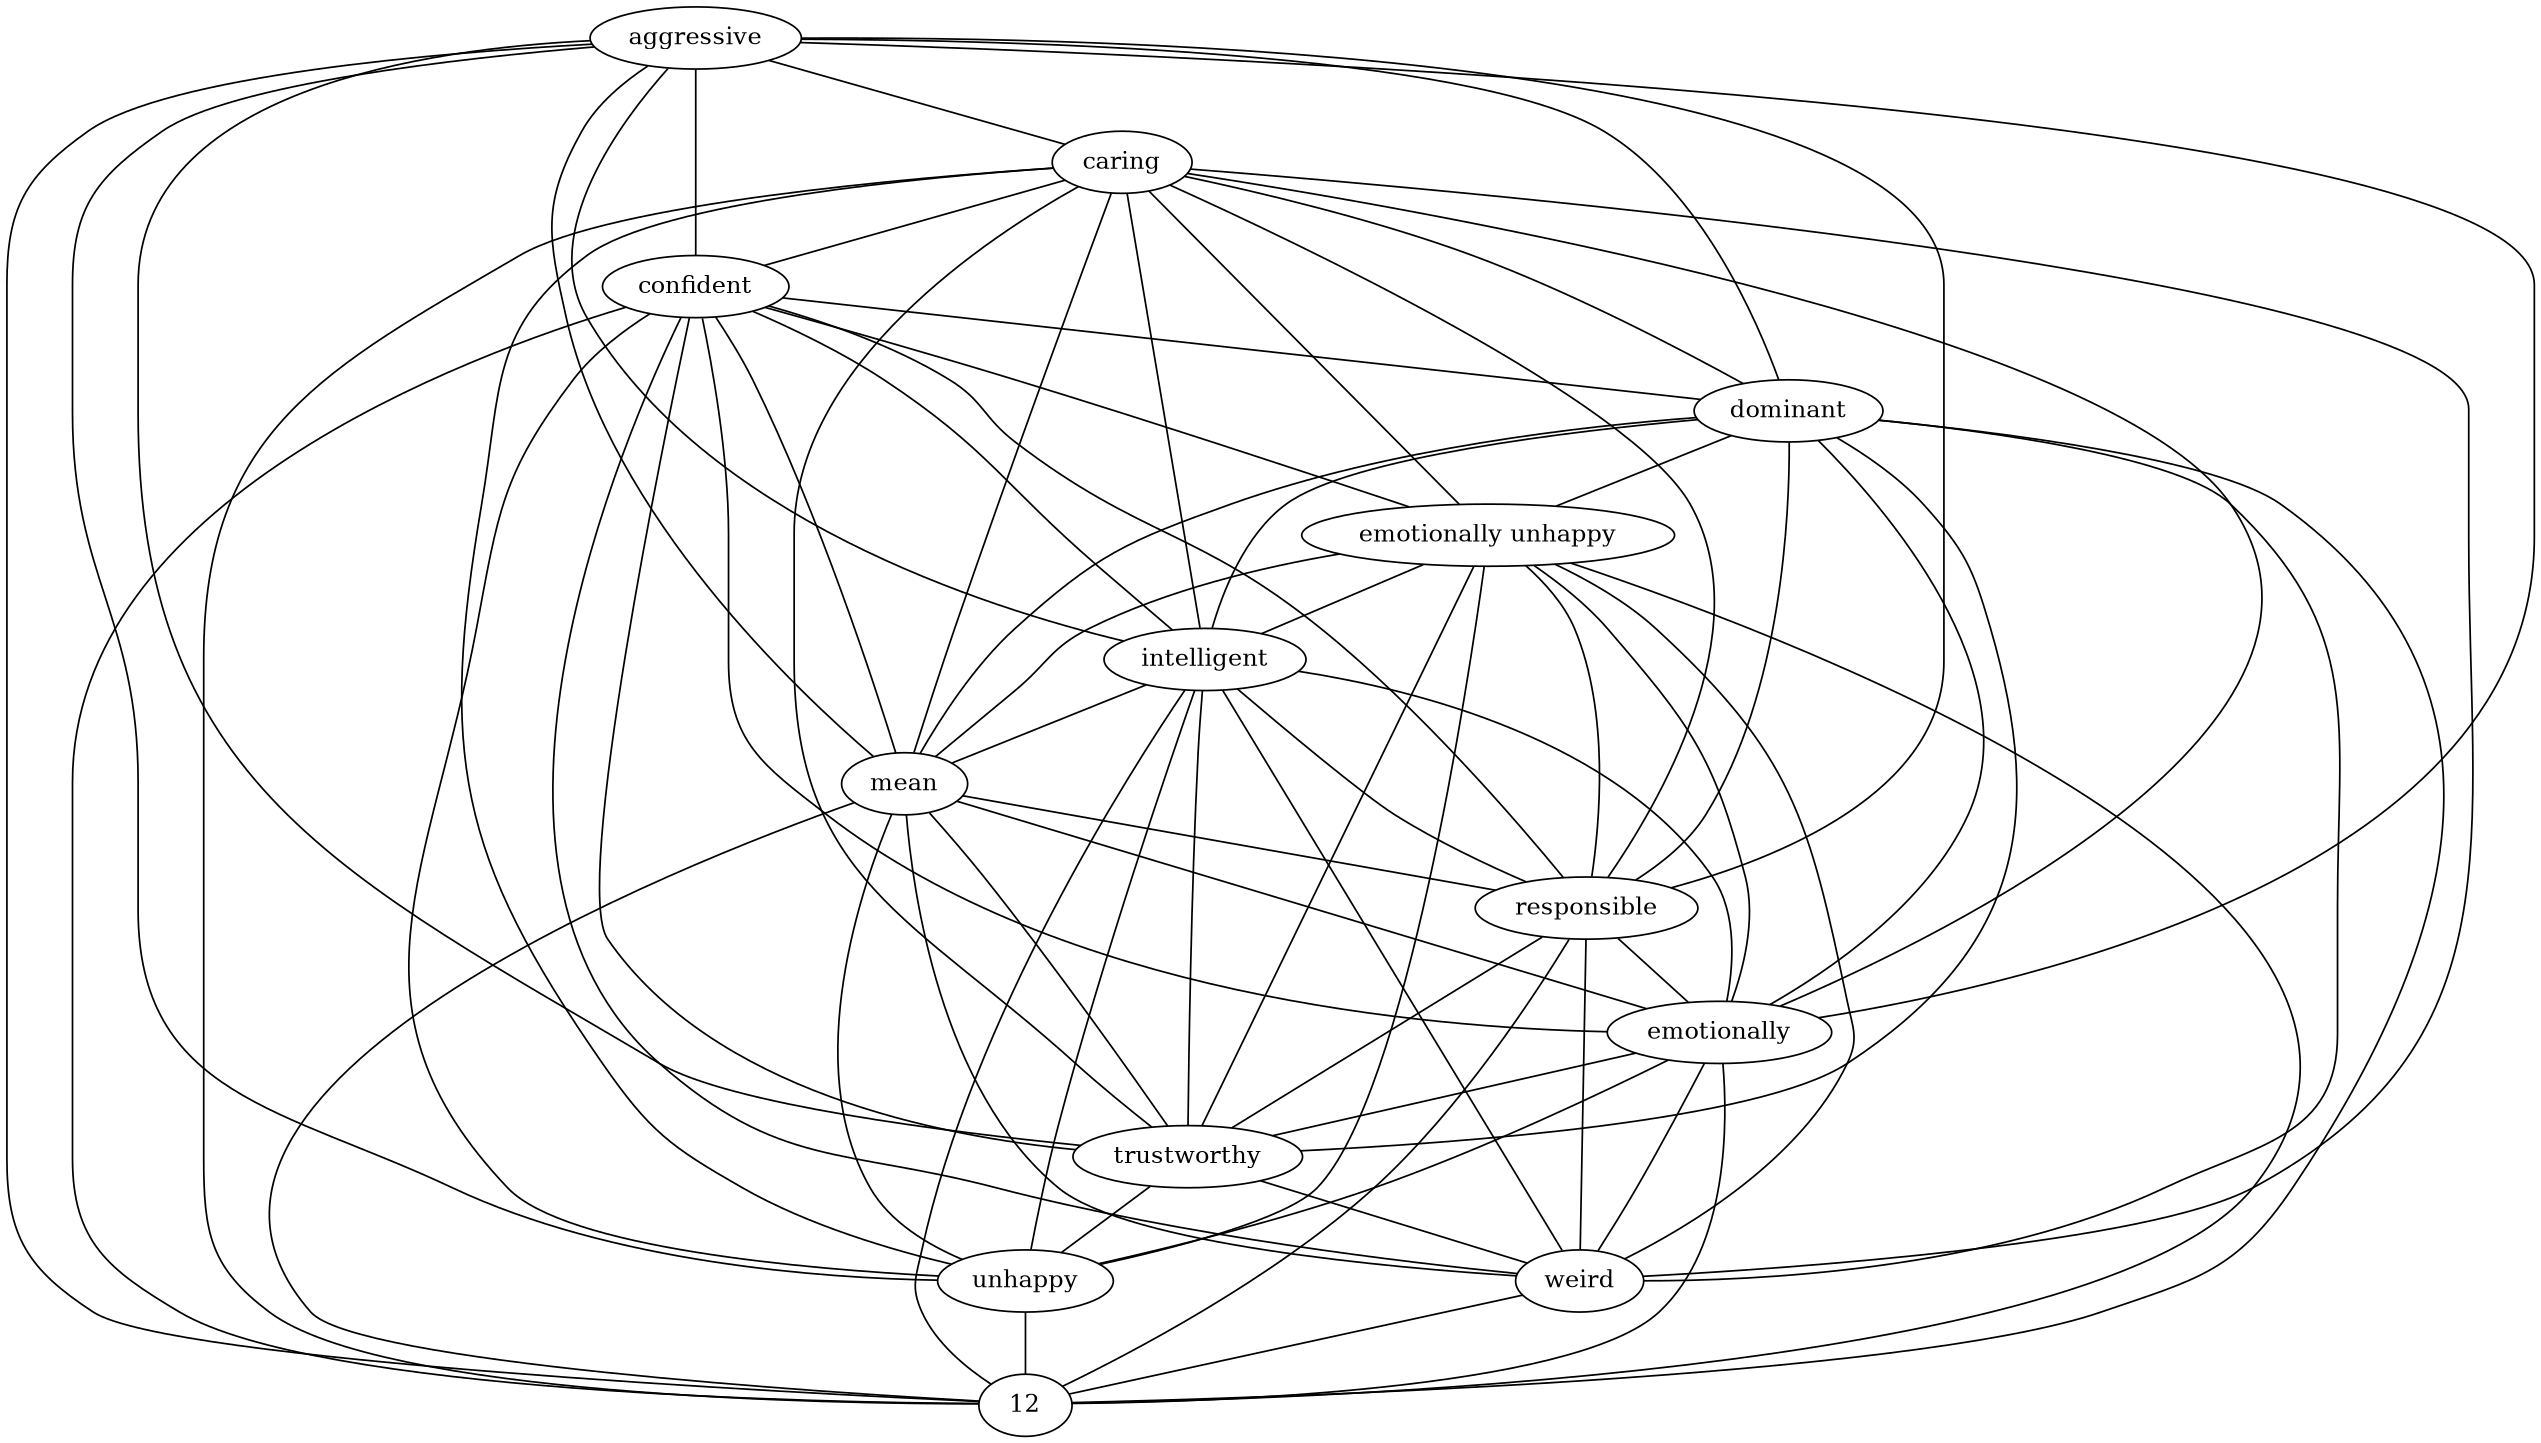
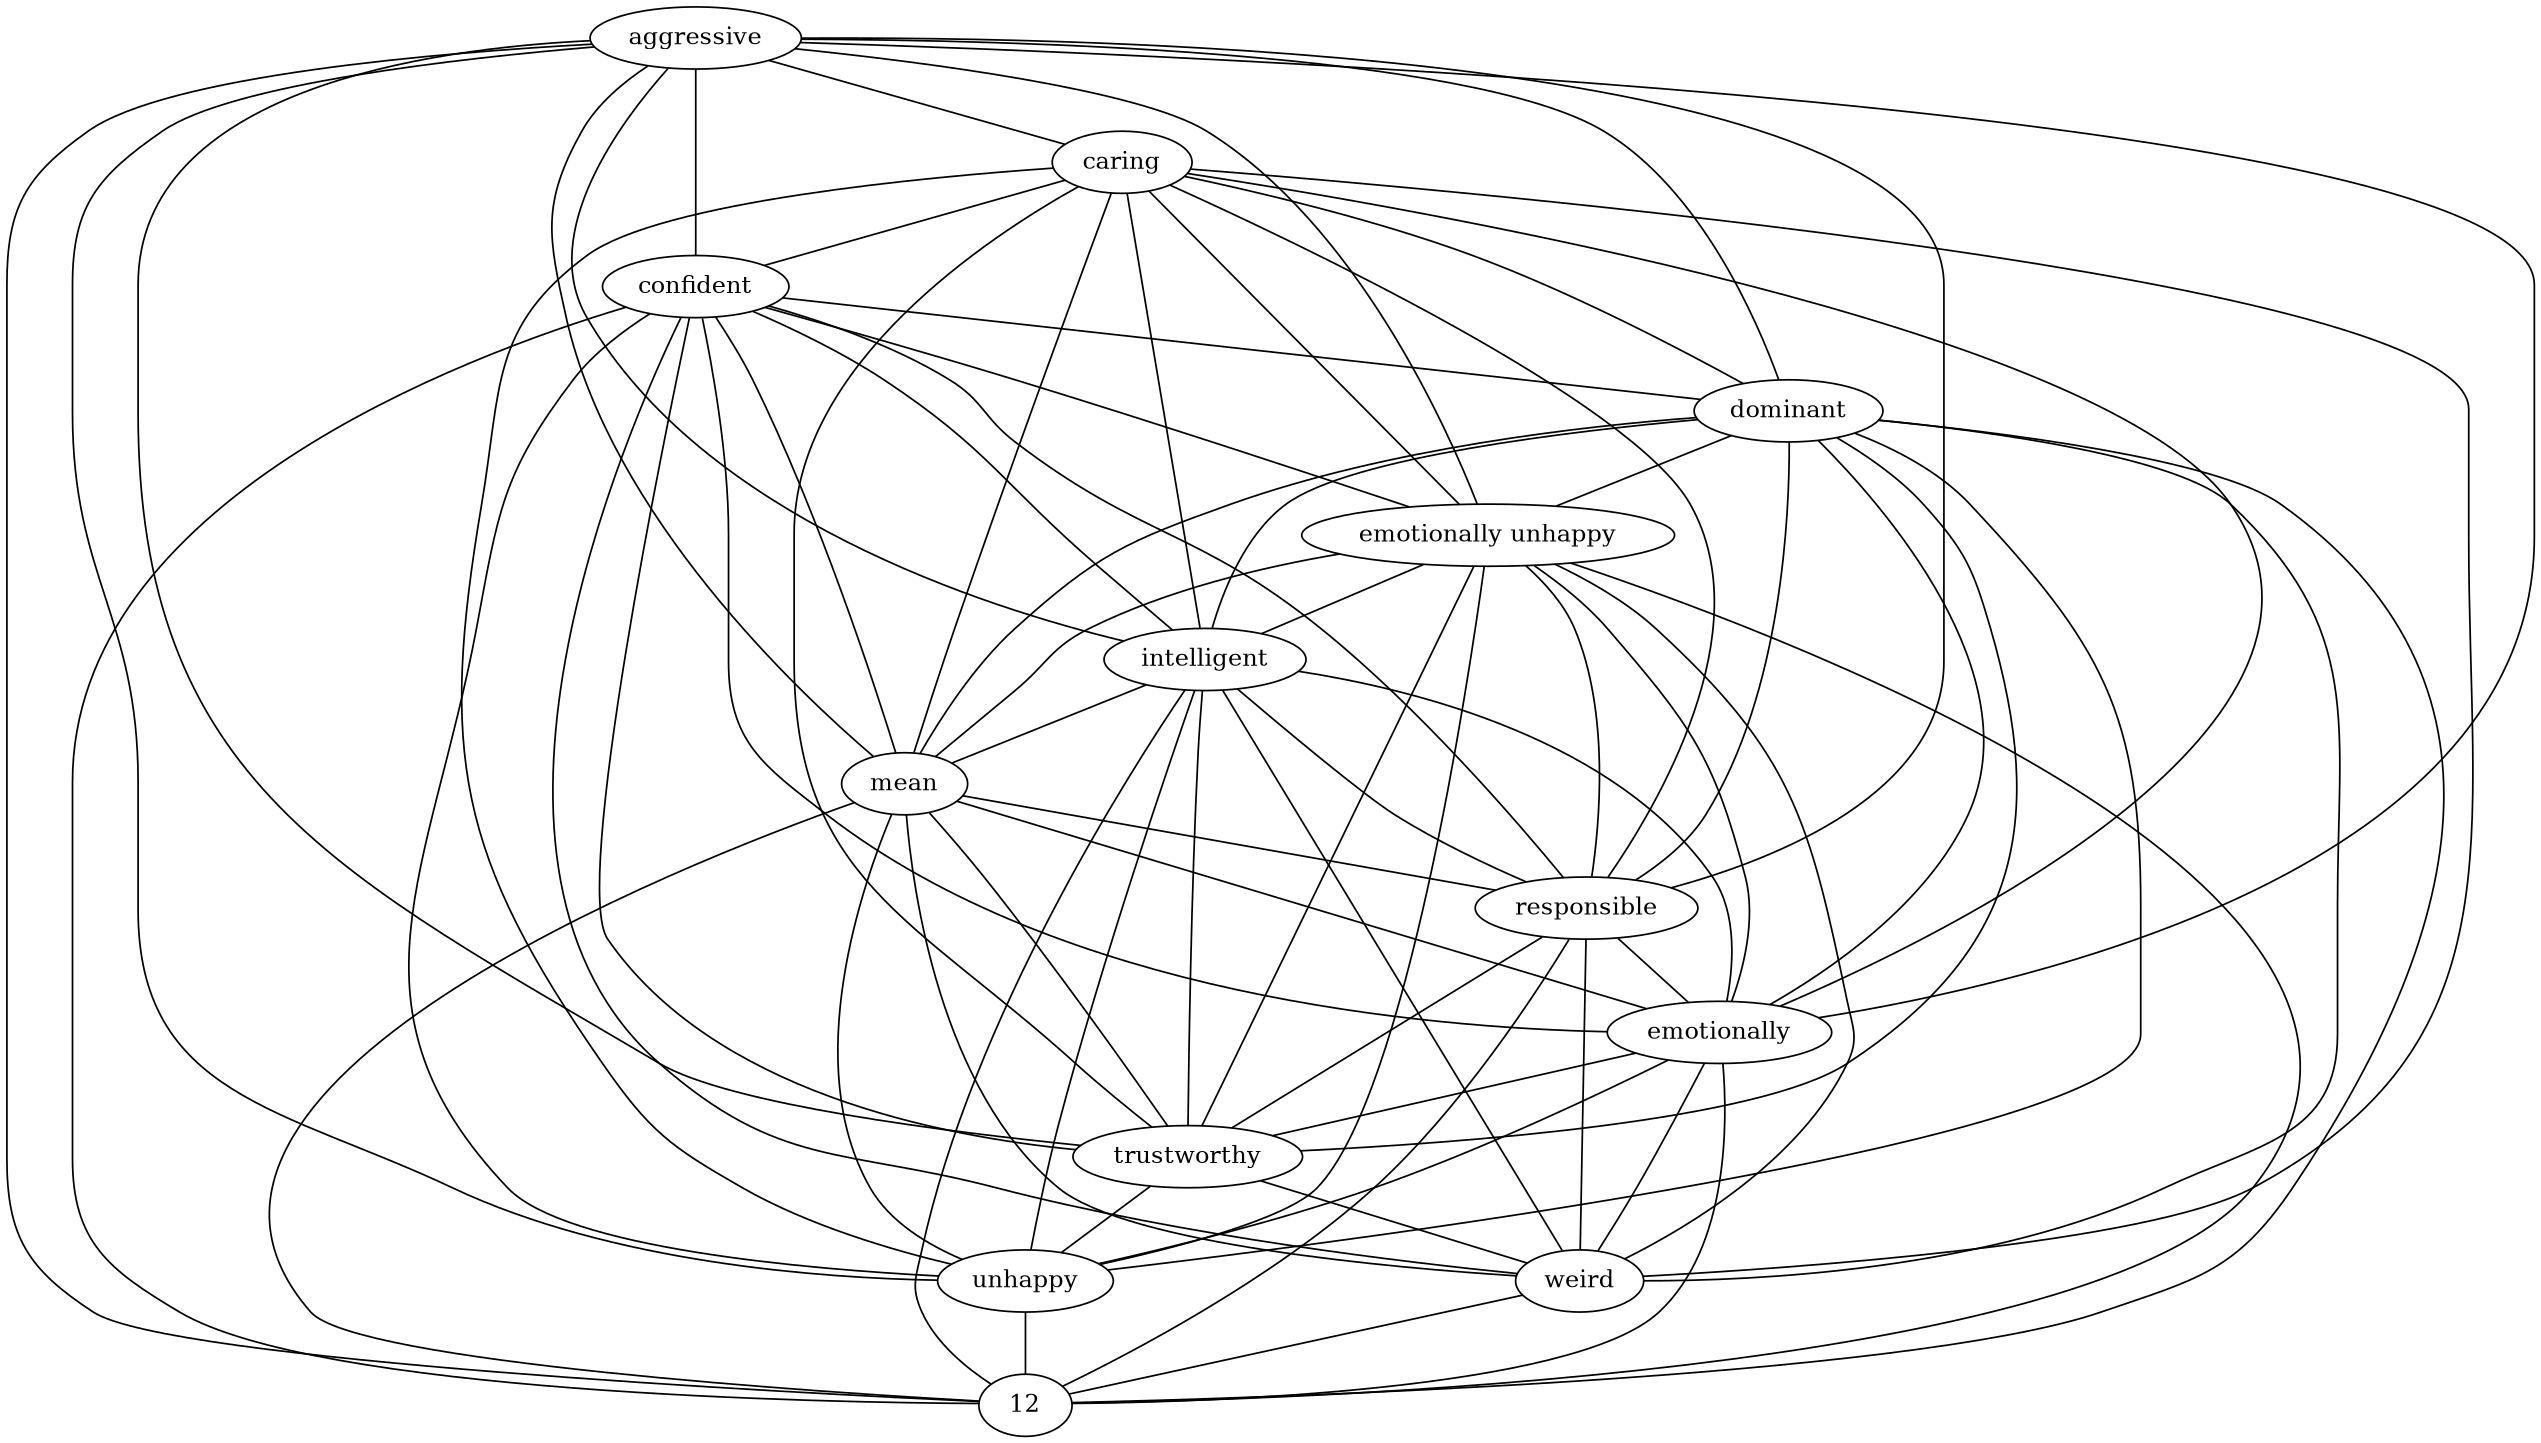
  strict graph {
    aggressive
    caring
    confident
    dominant
    n5 [label="emotionally unhappy"]
    intelligent
    mean
    responsible
    n9 [label=emotionally]
    trustworthy
    unhappy
    12
    weird
    aggressive -- caring
    aggressive -- confident
    aggressive -- dominant
+   aggressive -- n5
    aggressive -- intelligent
    aggressive -- mean
    aggressive -- responsible
    aggressive -- n9
    aggressive -- trustworthy
    aggressive -- unhappy
    aggressive -- 12
    caring -- confident
    caring -- dominant
    caring -- n5
    caring -- intelligent
    caring -- mean
    caring -- responsible
    caring -- n9
    caring -- trustworthy
    caring -- unhappy
-   caring -- 12
    caring -- weird
    confident -- dominant
    confident -- n5
    confident -- intelligent
    confident -- mean
    confident -- responsible
    confident -- n9
    confident -- trustworthy
    confident -- unhappy
    confident -- 12
    confident -- weird
    dominant -- n5
    dominant -- intelligent
    dominant -- mean
    dominant -- responsible
    dominant -- n9
    dominant -- trustworthy
+   dominant -- unhappy
    dominant -- 12
    dominant -- weird
    n5 -- intelligent
    n5 -- mean
    n5 -- responsible
    n5 -- n9
    n5 -- trustworthy
    n5 -- unhappy
    n5 -- 12
    n5 -- weird
    intelligent -- mean
    intelligent -- responsible
    intelligent -- n9
    intelligent -- trustworthy
    intelligent -- unhappy
    intelligent -- 12
    intelligent -- weird
    mean -- responsible
    mean -- n9
    mean -- trustworthy
    mean -- unhappy
    mean -- 12
    mean -- weird
    responsible -- n9
    responsible -- trustworthy
    responsible -- 12
    responsible -- weird
    n9 -- trustworthy
    n9 -- unhappy
    n9 -- 12
    n9 -- weird
    trustworthy -- unhappy
    trustworthy -- weird
    unhappy -- 12
    weird -- 12
  }
